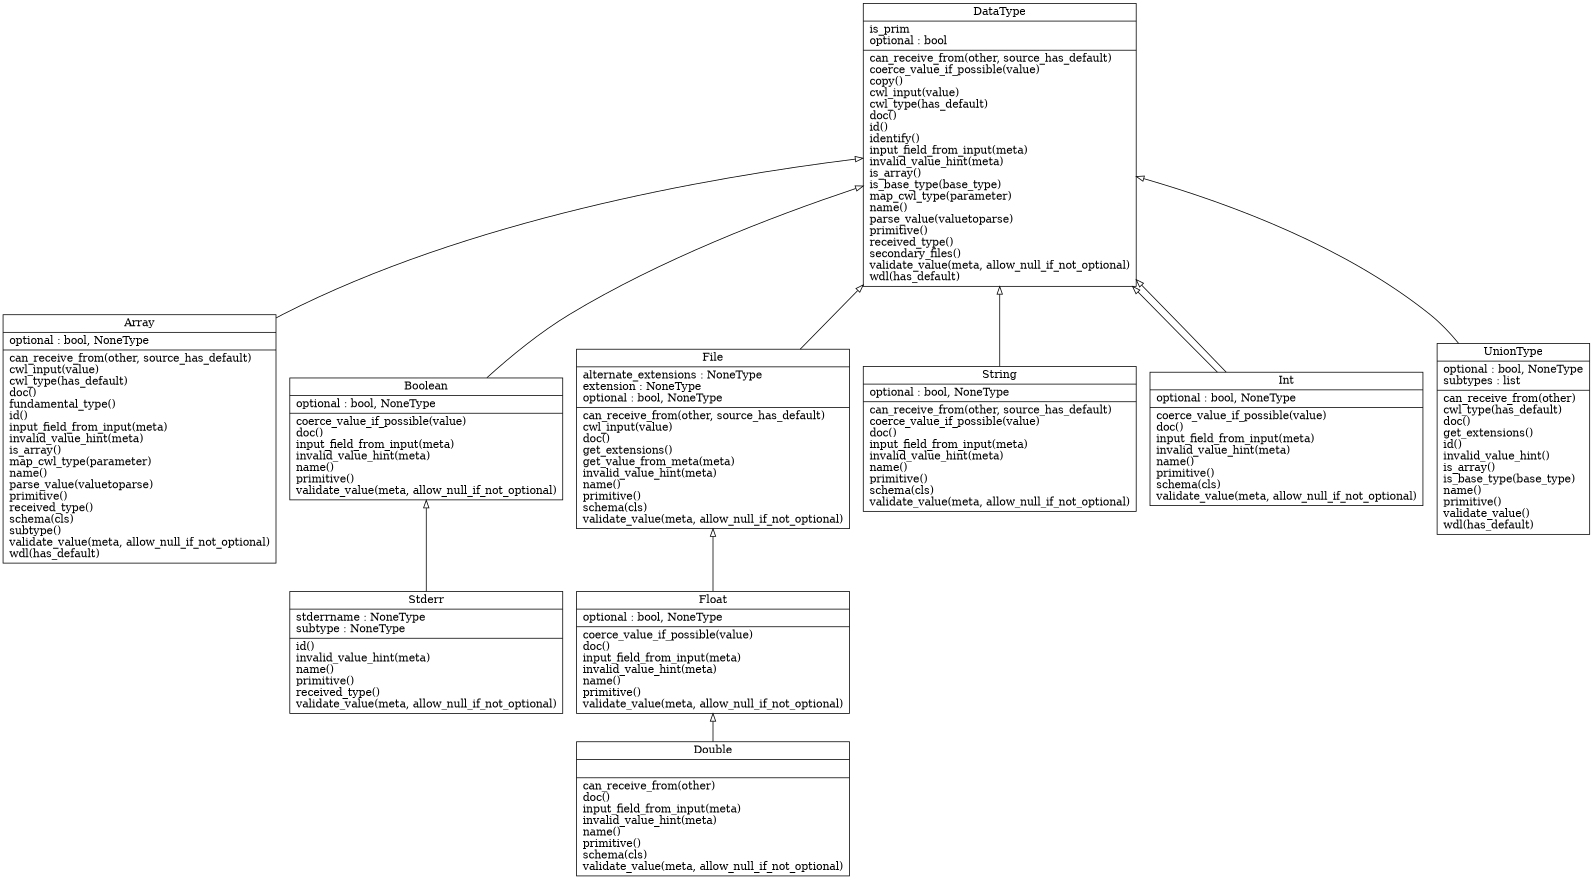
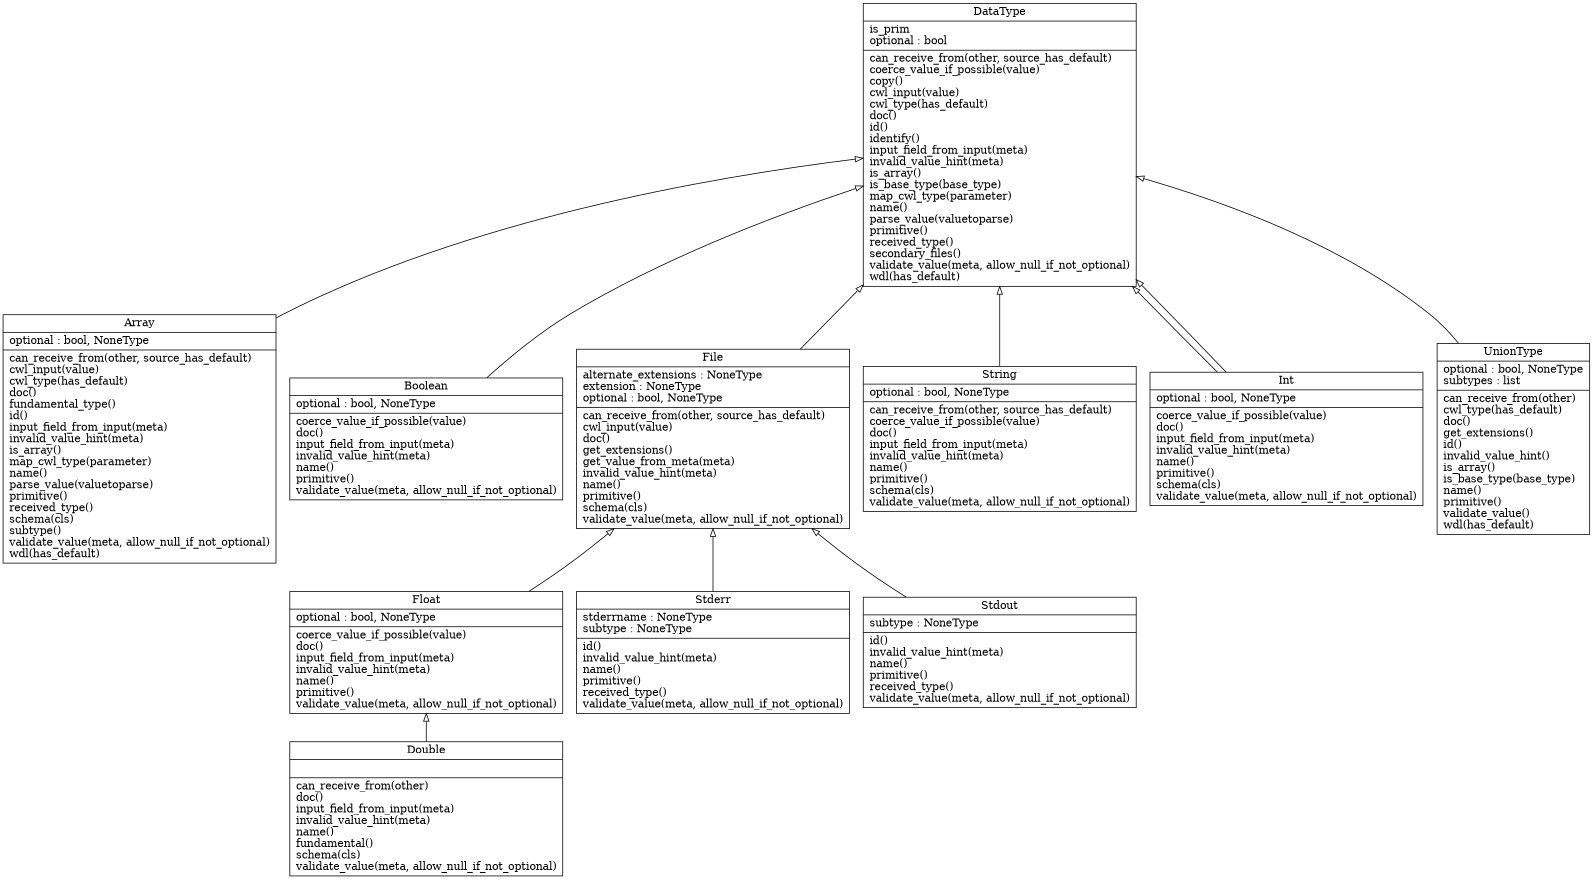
  digraph {
    rankdir=BT
    node [shape=record]
    edge [arrowhead=empty arrowtail=none]
    n1 [label="{Array|optional : bool, NoneType\l|can_receive_from(other, source_has_default)\lcwl_input(value)\lcwl_type(has_default)\ldoc()\lfundamental_type()\lid()\linput_field_from_input(meta)\linvalid_value_hint(meta)\lis_array()\lmap_cwl_type(parameter)\lname()\lparse_value(valuetoparse)\lprimitive()\lreceived_type()\lschema(cls)\lsubtype()\lvalidate_value(meta, allow_null_if_not_optional)\lwdl(has_default)\l}"]
    n2 [label="{DataType|is_prim\loptional : bool\l|can_receive_from(other, source_has_default)\lcoerce_value_if_possible(value)\lcopy()\lcwl_input(value)\lcwl_type(has_default)\ldoc()\lid()\lidentify()\linput_field_from_input(meta)\linvalid_value_hint(meta)\lis_array()\lis_base_type(base_type)\lmap_cwl_type(parameter)\lname()\lparse_value(valuetoparse)\lprimitive()\lreceived_type()\lsecondary_files()\lvalidate_value(meta, allow_null_if_not_optional)\lwdl(has_default)\l}"]
    n3 [label="{Boolean|optional : bool, NoneType\l|coerce_value_if_possible(value)\ldoc()\linput_field_from_input(meta)\linvalid_value_hint(meta)\lname()\lprimitive()\lvalidate_value(meta, allow_null_if_not_optional)\l}"]
-   n4 [label="{Double|\l|can_receive_from(other)\ldoc()\linput_field_from_input(meta)\linvalid_value_hint(meta)\lname()\lprimitive()\lschema(cls)\lvalidate_value(meta, allow_null_if_not_optional)\l}"]
+   n4 [label="{Double|\l|can_receive_from(other)\ldoc()\linput_field_from_input(meta)\linvalid_value_hint(meta)\lname()\lfundamental()\lschema(cls)\lvalidate_value(meta, allow_null_if_not_optional)\l}"]
    n5 [label="{Float|optional : bool, NoneType\l|coerce_value_if_possible(value)\ldoc()\linput_field_from_input(meta)\linvalid_value_hint(meta)\lname()\lprimitive()\lvalidate_value(meta, allow_null_if_not_optional)\l}"]
    n6 [label="{File|alternate_extensions : NoneType\lextension : NoneType\loptional : bool, NoneType\l|can_receive_from(other, source_has_default)\lcwl_input(value)\ldoc()\lget_extensions()\lget_value_from_meta(meta)\linvalid_value_hint(meta)\lname()\lprimitive()\lschema(cls)\lvalidate_value(meta, allow_null_if_not_optional)\l}"]
    n7 [label="{String|optional : bool, NoneType\l|can_receive_from(other, source_has_default)\lcoerce_value_if_possible(value)\ldoc()\linput_field_from_input(meta)\linvalid_value_hint(meta)\lname()\lprimitive()\lschema(cls)\lvalidate_value(meta, allow_null_if_not_optional)\l}"]
    n8 [label="{Int|optional : bool, NoneType\l|coerce_value_if_possible(value)\ldoc()\linput_field_from_input(meta)\linvalid_value_hint(meta)\lname()\lprimitive()\lschema(cls)\lvalidate_value(meta, allow_null_if_not_optional)\l}"]
    n9 [label="{Stderr|stderrname : NoneType\lsubtype : NoneType\l|id()\linvalid_value_hint(meta)\lname()\lprimitive()\lreceived_type()\lvalidate_value(meta, allow_null_if_not_optional)\l}"]
+   n10 [label="{Stdout|subtype : NoneType\l|id()\linvalid_value_hint(meta)\lname()\lprimitive()\lreceived_type()\lvalidate_value(meta, allow_null_if_not_optional)\l}"]
    n11 [label="{UnionType|optional : bool, NoneType\lsubtypes : list\l|can_receive_from(other)\lcwl_type(has_default)\ldoc()\lget_extensions()\lid()\linvalid_value_hint()\lis_array()\lis_base_type(base_type)\lname()\lprimitive()\lvalidate_value()\lwdl(has_default)\l}"]
    n1 -> n2
    n3 -> n2
    n4 -> n5
    n5 -> n6
    n6 -> n2
    n7 -> n2
    n8 -> n2
    n8 -> n2
-   n9 -> n3
+   n9 -> n6
+   n10 -> n6
    n11 -> n2
  }
